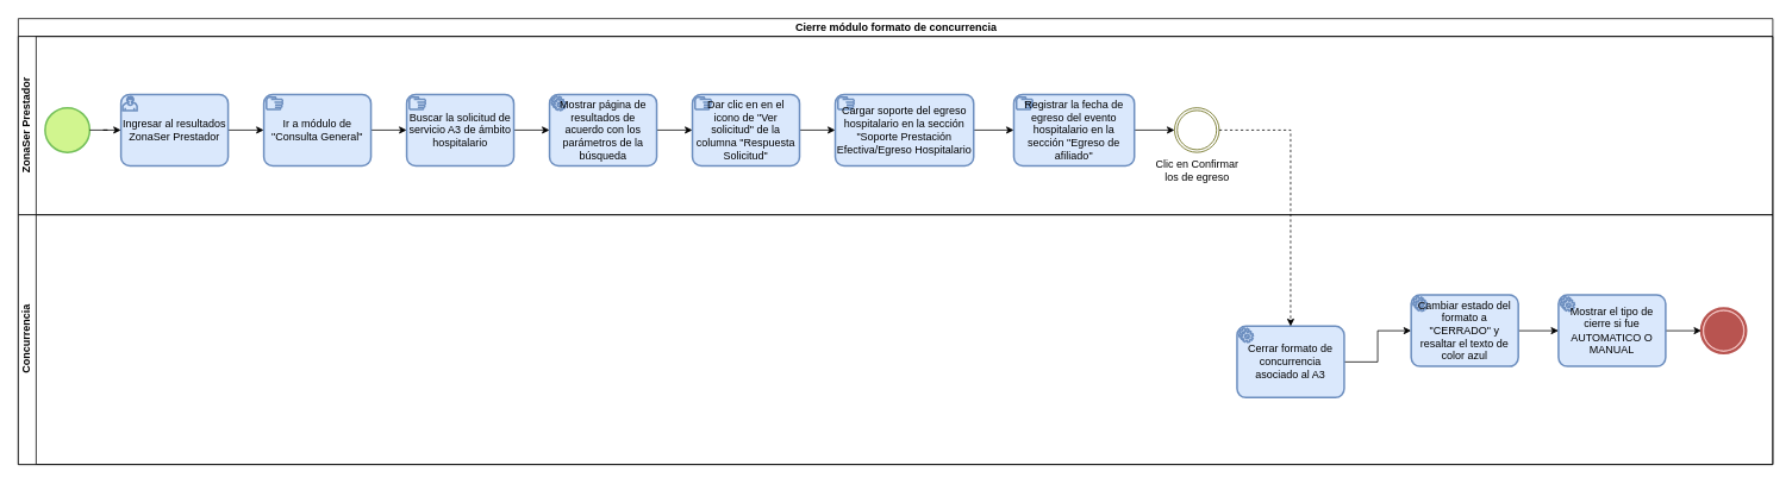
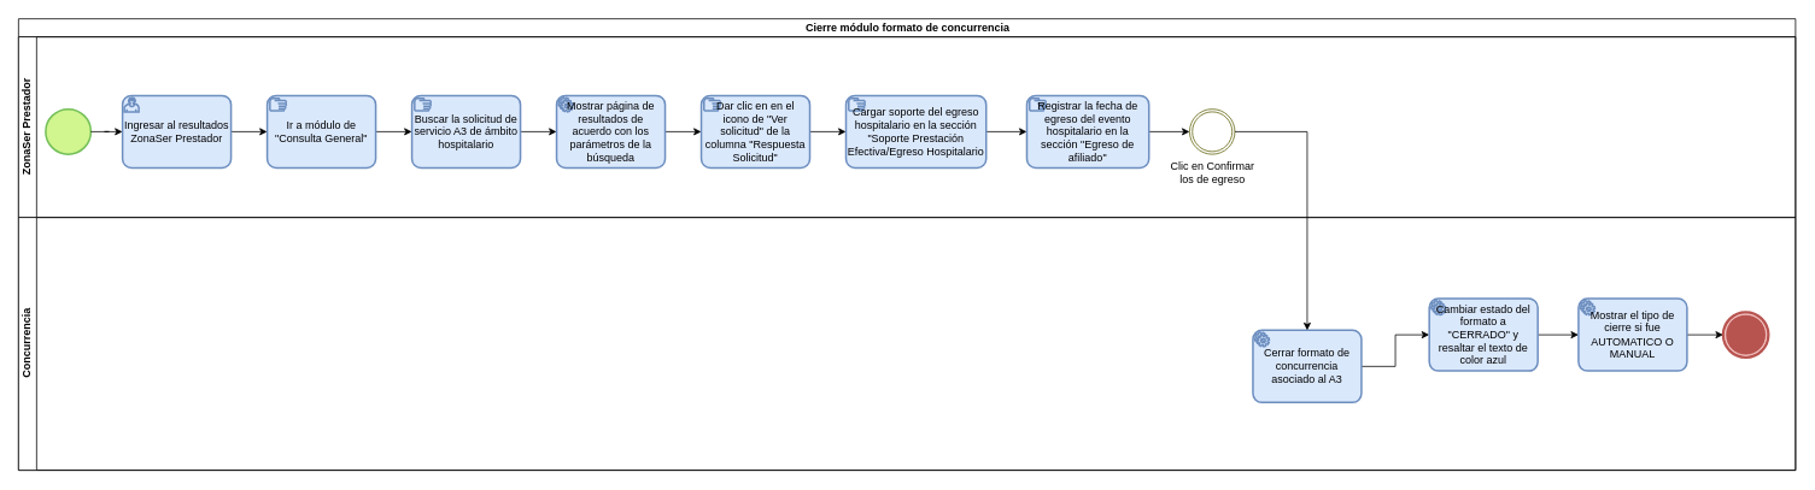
  <mxCell id="0" />
  <mxCell id="1" parent="0" />
  <mxCell id="2" value="&lt;font style=&quot;vertical-align: inherit;&quot;&gt;&lt;font style=&quot;vertical-align: inherit;&quot;&gt;&lt;font style=&quot;vertical-align: inherit;&quot;&gt;&lt;font style=&quot;vertical-align: inherit;&quot;&gt;&lt;font style=&quot;vertical-align: inherit;&quot;&gt;&lt;font style=&quot;vertical-align: inherit;&quot;&gt;&lt;font style=&quot;vertical-align: inherit;&quot;&gt;&lt;font style=&quot;vertical-align: inherit;&quot;&gt;&lt;font style=&quot;vertical-align: inherit;&quot;&gt;&lt;font style=&quot;vertical-align: inherit;&quot;&gt;&lt;font style=&quot;vertical-align: inherit;&quot;&gt;&lt;font style=&quot;vertical-align: inherit;&quot;&gt;Cierre módulo formato de concurrencia&lt;/font&gt;&lt;/font&gt;&lt;/font&gt;&lt;/font&gt;&lt;/font&gt;&lt;/font&gt;&lt;/font&gt;&lt;/font&gt;&lt;/font&gt;&lt;/font&gt;&lt;/font&gt;&lt;/font&gt;" style="swimlane;childLayout=stackLayout;resizeParent=1;resizeParentMax=0;horizontal=1;startSize=20;horizontalStack=0;html=1;" vertex="1" parent="1"><mxGeometry x="20" y="20" width="1965" height="500" as="geometry" /></mxCell>
  <mxCell id="3" value="ZonaSer Prestador" style="swimlane;startSize=20;horizontal=0;html=1;" vertex="1" parent="2"><mxGeometry y="20" width="1965" height="200" as="geometry" /></mxCell>
  <mxCell id="4" value="" style="points=[[0.145,0.145,0],[0.5,0,0],[0.855,0.145,0],[1,0.5,0],[0.855,0.855,0],[0.5,1,0],[0.145,0.855,0],[0,0.5,0]];shape=mxgraph.bpmn.event;html=1;verticalLabelPosition=bottom;labelBackgroundColor=#ffffff;verticalAlign=top;align=center;perimeter=ellipsePerimeter;outlineConnect=0;aspect=fixed;outline=standard;symbol=general;fillColor=#d1f58f;strokeColor=#74c059;strokeWidth=2;" vertex="1" parent="3"><mxGeometry x="30" y="80" width="50" height="50" as="geometry" /></mxCell>
  <mxCell id="5" style="edgeStyle=orthogonalEdgeStyle;rounded=0;orthogonalLoop=1;jettySize=auto;html=1;entryX=0;entryY=0.5;entryDx=0;entryDy=0;entryPerimeter=0;" edge="1" parent="3" source="4" target="7"><mxGeometry relative="1" as="geometry"><mxPoint x="125" y="105" as="targetPoint" /></mxGeometry></mxCell>
  <mxCell id="6" style="edgeStyle=orthogonalEdgeStyle;rounded=0;orthogonalLoop=1;jettySize=auto;html=1;" edge="1" parent="3" source="7" target="9"><mxGeometry relative="1" as="geometry" /></mxCell>
  <mxCell id="7" value="Ingresar al resultados ZonaSer Prestador" style="points=[[0.25,0,0],[0.5,0,0],[0.75,0,0],[1,0.25,0],[1,0.5,0],[1,0.75,0],[0.75,1,0],[0.5,1,0],[0.25,1,0],[0,0.75,0],[0,0.5,0],[0,0.25,0]];shape=mxgraph.bpmn.task;whiteSpace=wrap;rectStyle=rounded;size=10;html=1;container=1;expand=0;collapsible=0;taskMarker=user;fillColor=#dae8fc;strokeColor=#6c8ebf;labelBackgroundColor=none;strokeWidth=2;" vertex="1" parent="3"><mxGeometry x="115" y="65" width="120" height="80" as="geometry" /></mxCell>
  <mxCell id="8" style="edgeStyle=orthogonalEdgeStyle;rounded=0;orthogonalLoop=1;jettySize=auto;html=1;" edge="1" parent="3" source="9" target="11"><mxGeometry relative="1" as="geometry" /></mxCell>
  <mxCell id="9" value="Ir a módulo de &quot;Consulta General&quot;" style="points=[[0.25,0,0],[0.5,0,0],[0.75,0,0],[1,0.25,0],[1,0.5,0],[1,0.75,0],[0.75,1,0],[0.5,1,0],[0.25,1,0],[0,0.75,0],[0,0.5,0],[0,0.25,0]];shape=mxgraph.bpmn.task;whiteSpace=wrap;rectStyle=rounded;size=10;html=1;container=1;expand=0;collapsible=0;taskMarker=manual;fillColor=#dae8fc;strokeColor=#6c8ebf;labelBackgroundColor=none;strokeWidth=2;" vertex="1" parent="3"><mxGeometry x="275" y="65" width="120" height="80" as="geometry" /></mxCell>
  <mxCell id="10" style="edgeStyle=orthogonalEdgeStyle;rounded=0;orthogonalLoop=1;jettySize=auto;html=1;" edge="1" parent="3" source="11" target="13"><mxGeometry relative="1" as="geometry"><mxPoint x="605" y="105" as="targetPoint" /></mxGeometry></mxCell>
  <mxCell id="11" value="Buscar la solicitud de servicio A3 de ámbito hospitalario" style="points=[[0.25,0,0],[0.5,0,0],[0.75,0,0],[1,0.25,0],[1,0.5,0],[1,0.75,0],[0.75,1,0],[0.5,1,0],[0.25,1,0],[0,0.75,0],[0,0.5,0],[0,0.25,0]];shape=mxgraph.bpmn.task;whiteSpace=wrap;rectStyle=rounded;size=10;html=1;container=1;expand=0;collapsible=0;taskMarker=manual;fillColor=#dae8fc;strokeColor=#6c8ebf;labelBackgroundColor=none;strokeWidth=2;" vertex="1" parent="3"><mxGeometry x="435" y="65" width="120" height="80" as="geometry" /></mxCell>
  <mxCell id="12" style="edgeStyle=orthogonalEdgeStyle;rounded=0;orthogonalLoop=1;jettySize=auto;html=1;" edge="1" parent="3" source="13" target="15"><mxGeometry relative="1" as="geometry" /></mxCell>
  <mxCell id="13" value="Mostrar página de resultados de acuerdo con los parámetros de la búsqueda" style="points=[[0.25,0,0],[0.5,0,0],[0.75,0,0],[1,0.25,0],[1,0.5,0],[1,0.75,0],[0.75,1,0],[0.5,1,0],[0.25,1,0],[0,0.75,0],[0,0.5,0],[0,0.25,0]];shape=mxgraph.bpmn.task;whiteSpace=wrap;rectStyle=rounded;size=10;html=1;container=1;expand=0;collapsible=0;taskMarker=service;fillColor=#dae8fc;strokeColor=#6c8ebf;labelBackgroundColor=none;strokeWidth=2;" vertex="1" parent="3"><mxGeometry x="595" y="65" width="120" height="80" as="geometry" /></mxCell>
  <mxCell id="14" style="edgeStyle=orthogonalEdgeStyle;rounded=0;orthogonalLoop=1;jettySize=auto;html=1;" edge="1" parent="3" source="15" target="17"><mxGeometry relative="1" as="geometry" /></mxCell>
  <mxCell id="15" value="Dar clic en en el icono de &quot;Ver solicitud&quot; de la columna &quot;Respuesta Solicitud&quot;" style="points=[[0.25,0,0],[0.5,0,0],[0.75,0,0],[1,0.25,0],[1,0.5,0],[1,0.75,0],[0.75,1,0],[0.5,1,0],[0.25,1,0],[0,0.75,0],[0,0.5,0],[0,0.25,0]];shape=mxgraph.bpmn.task;whiteSpace=wrap;rectStyle=rounded;size=10;html=1;container=1;expand=0;collapsible=0;taskMarker=manual;fillColor=#dae8fc;strokeColor=#6c8ebf;labelBackgroundColor=none;strokeWidth=2;" vertex="1" parent="3"><mxGeometry x="755" y="65" width="120" height="80" as="geometry" /></mxCell>
  <mxCell id="16" style="edgeStyle=orthogonalEdgeStyle;rounded=0;orthogonalLoop=1;jettySize=auto;html=1;" edge="1" parent="3" source="17" target="19"><mxGeometry relative="1" as="geometry"><mxPoint x="1115" y="105" as="targetPoint" /></mxGeometry></mxCell>
  <mxCell id="17" value="Cargar soporte del egreso hospitalario en la sección &quot;Soporte Prestación Efectiva/Egreso Hospitalario" style="points=[[0.25,0,0],[0.5,0,0],[0.75,0,0],[1,0.25,0],[1,0.5,0],[1,0.75,0],[0.75,1,0],[0.5,1,0],[0.25,1,0],[0,0.75,0],[0,0.5,0],[0,0.25,0]];shape=mxgraph.bpmn.task;whiteSpace=wrap;rectStyle=rounded;size=10;html=1;container=1;expand=0;collapsible=0;taskMarker=manual;fillColor=#dae8fc;strokeColor=#6c8ebf;labelBackgroundColor=none;strokeWidth=2;" vertex="1" parent="3"><mxGeometry x="915" y="65" width="155" height="80" as="geometry" /></mxCell>
  <mxCell id="18" style="edgeStyle=orthogonalEdgeStyle;rounded=0;orthogonalLoop=1;jettySize=auto;html=1;" edge="1" parent="3" source="19" target="20"><mxGeometry relative="1" as="geometry" /></mxCell>
  <mxCell id="19" value="Registrar la fecha de egreso del evento hospitalario en la sección &quot;Egreso de afiliado&quot;" style="points=[[0.25,0,0],[0.5,0,0],[0.75,0,0],[1,0.25,0],[1,0.5,0],[1,0.75,0],[0.75,1,0],[0.5,1,0],[0.25,1,0],[0,0.75,0],[0,0.5,0],[0,0.25,0]];shape=mxgraph.bpmn.task;whiteSpace=wrap;rectStyle=rounded;size=10;html=1;container=1;expand=0;collapsible=0;taskMarker=manual;fillColor=#dae8fc;strokeColor=#6c8ebf;labelBackgroundColor=none;strokeWidth=2;" vertex="1" parent="3"><mxGeometry x="1115" y="65" width="135" height="80" as="geometry" /></mxCell>
  <mxCell id="20" value="Clic en Confirmar&lt;br&gt;los de egreso" style="points=[[0.145,0.145,0],[0.5,0,0],[0.855,0.145,0],[1,0.5,0],[0.855,0.855,0],[0.5,1,0],[0.145,0.855,0],[0,0.5,0]];shape=mxgraph.bpmn.event;html=1;verticalLabelPosition=bottom;labelBackgroundColor=#ffffff;verticalAlign=top;align=center;perimeter=ellipsePerimeter;outlineConnect=0;aspect=fixed;outline=throwing;symbol=general;fillColor=none;strokeColor=#5c5e03;strokeWidth=1;" vertex="1" parent="3"><mxGeometry x="1295" y="80" width="50" height="50" as="geometry" /></mxCell>
  <mxCell id="21" value="Concurrencia" style="swimlane;startSize=20;horizontal=0;html=1;" vertex="1" parent="2"><mxGeometry y="220" width="1965" height="280" as="geometry" /></mxCell>
  <mxCell id="22" style="edgeStyle=orthogonalEdgeStyle;rounded=0;orthogonalLoop=1;jettySize=auto;html=1;" edge="1" parent="21" source="23" target="25"><mxGeometry relative="1" as="geometry"><mxPoint x="1565" y="130" as="targetPoint" /></mxGeometry></mxCell>
  <mxCell id="23" value="Cerrar formato de concurrencia asociado al A3" style="points=[[0.25,0,0],[0.5,0,0],[0.75,0,0],[1,0.25,0],[1,0.5,0],[1,0.75,0],[0.75,1,0],[0.5,1,0],[0.25,1,0],[0,0.75,0],[0,0.5,0],[0,0.25,0]];shape=mxgraph.bpmn.task;whiteSpace=wrap;rectStyle=rounded;size=10;html=1;container=1;expand=0;collapsible=0;taskMarker=service;fillColor=#dae8fc;strokeColor=#6c8ebf;labelBackgroundColor=none;strokeWidth=2;" vertex="1" parent="21"><mxGeometry x="1365" y="125" width="120" height="80" as="geometry" /></mxCell>
  <mxCell id="24" style="edgeStyle=orthogonalEdgeStyle;rounded=0;orthogonalLoop=1;jettySize=auto;html=1;" edge="1" parent="21" source="25" target="27"><mxGeometry relative="1" as="geometry"><mxPoint x="1735" y="130" as="targetPoint" /></mxGeometry></mxCell>
  <mxCell id="25" value="Cambiar estado del formato a &quot;CERRADO&quot; y resaltar el texto de color azul" style="points=[[0.25,0,0],[0.5,0,0],[0.75,0,0],[1,0.25,0],[1,0.5,0],[1,0.75,0],[0.75,1,0],[0.5,1,0],[0.25,1,0],[0,0.75,0],[0,0.5,0],[0,0.25,0]];shape=mxgraph.bpmn.task;whiteSpace=wrap;rectStyle=rounded;size=10;html=1;container=1;expand=0;collapsible=0;taskMarker=service;fillColor=#dae8fc;strokeColor=#6c8ebf;labelBackgroundColor=none;strokeWidth=2;" vertex="1" parent="21"><mxGeometry x="1560" y="90" width="120" height="80" as="geometry" /></mxCell>
  <mxCell id="26" style="edgeStyle=orthogonalEdgeStyle;rounded=0;orthogonalLoop=1;jettySize=auto;html=1;" edge="1" parent="21" source="27" target="28"><mxGeometry relative="1" as="geometry" /></mxCell>
  <mxCell id="27" value="Mostrar el tipo de cierre si fue AUTOMATICO O MANUAL" style="points=[[0.25,0,0],[0.5,0,0],[0.75,0,0],[1,0.25,0],[1,0.5,0],[1,0.75,0],[0.75,1,0],[0.5,1,0],[0.25,1,0],[0,0.75,0],[0,0.5,0],[0,0.25,0]];shape=mxgraph.bpmn.task;whiteSpace=wrap;rectStyle=rounded;size=10;html=1;container=1;expand=0;collapsible=0;taskMarker=service;fillColor=#dae8fc;strokeColor=#6c8ebf;labelBackgroundColor=none;strokeWidth=2;" vertex="1" parent="21"><mxGeometry x="1725" y="90" width="120" height="80" as="geometry" /></mxCell>
  <mxCell id="28" value="" style="points=[[0.145,0.145,0],[0.5,0,0],[0.855,0.145,0],[1,0.5,0],[0.855,0.855,0],[0.5,1,0],[0.145,0.855,0],[0,0.5,0]];shape=mxgraph.bpmn.event;html=1;verticalLabelPosition=bottom;labelBackgroundColor=#ffffff;verticalAlign=top;align=center;perimeter=ellipsePerimeter;outlineConnect=0;aspect=fixed;outline=end;symbol=terminate;fillColor=#f8cecc;strokeColor=#b85450;" vertex="1" parent="21"><mxGeometry x="1885" y="105" width="50" height="50" as="geometry" /></mxCell>
- <mxCell id="29" style="edgeStyle=orthogonalEdgeStyle;rounded=0;orthogonalLoop=1;jettySize=auto;html=1;dashed=1;" edge="1" parent="2" source="20" target="23"><mxGeometry relative="1" as="geometry" /></mxCell>
+ <mxCell id="29" style="edgeStyle=orthogonalEdgeStyle;rounded=0;orthogonalLoop=1;jettySize=auto;html=1;" edge="1" parent="2" source="20" target="23"><mxGeometry relative="1" as="geometry" /></mxCell>
